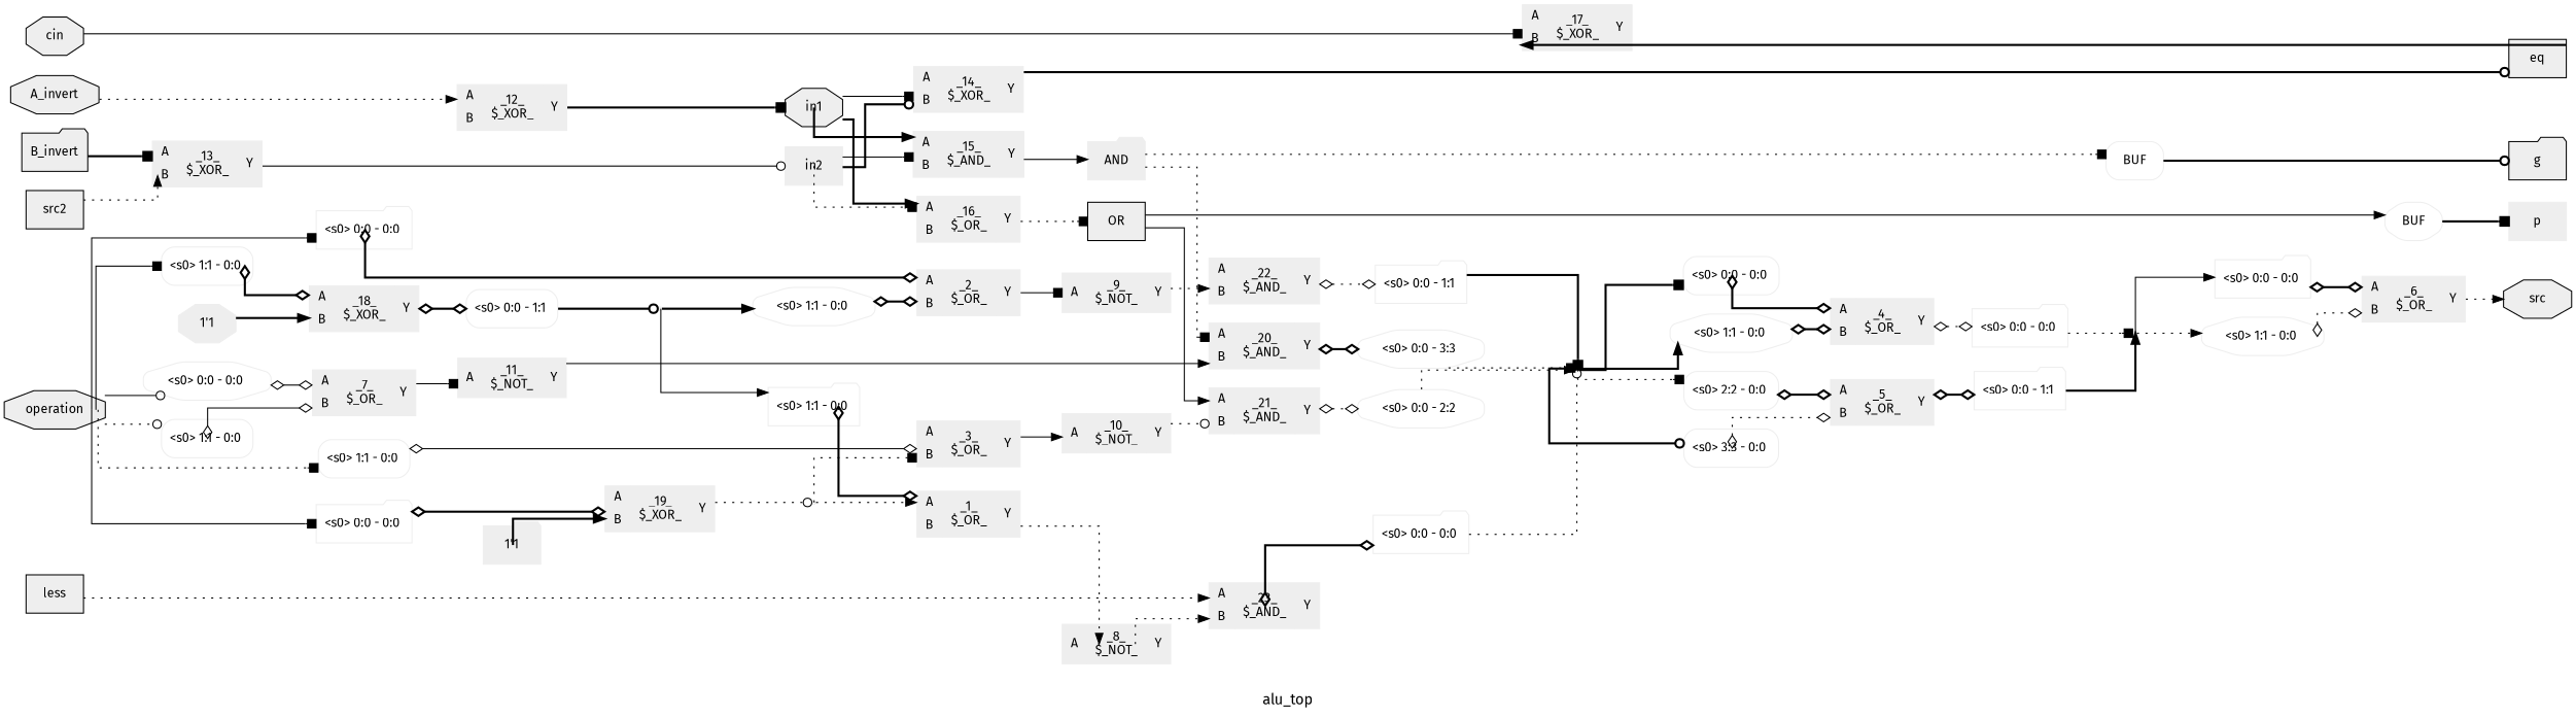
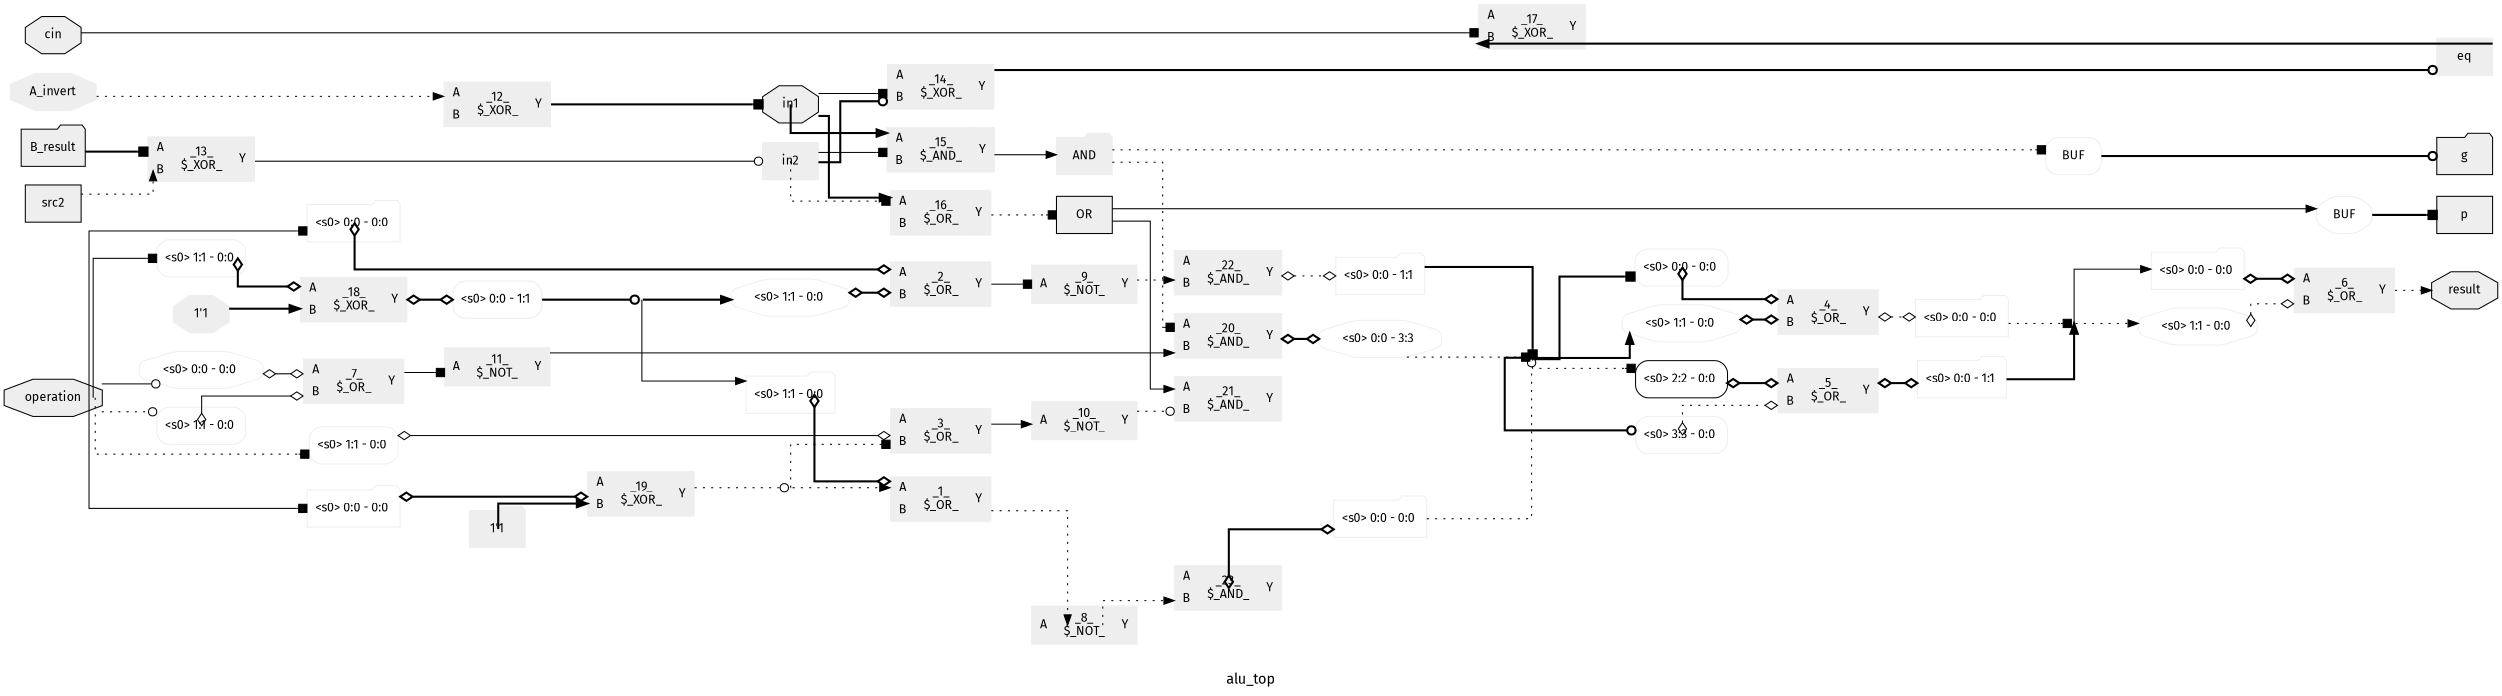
  digraph {
    fontname="Fira Sans"
    label=alu_top
    ordering=in
    rankdir=LR
    remincross=true
    spline=ortho
    splines=ortho
    node [color="#EEEEEE" fillcolor="#EEEEEE" fontname="Fira Sans" fontsize=12 shape=record style=filled]
    edge [arrowhead=normal color=black fontname="Fira Sans" headport=w style=bold tailport=e]
-   n15 [color=black fontcolor=black label=A_invert shape=octagon]
-   n16 [color=black fontcolor=black label=B_invert shape=folder]
+   n15 [fontcolor=black label=A_invert shape=octagon]
+   n16 [color=black fontcolor=black label=B_result shape=folder]
    n18 [color=black fontcolor=black label=cin shape=octagon]
-   n23 [color=black fontcolor=black label=less shape=box]
    n24 [color=black fontcolor=black label=operation shape=octagon]
    n28 [color=black fontcolor=black label=src2 shape=box]
-   n19 [color=black fontcolor=black label=eq shape=box]
+   n19 [fontcolor=black label=eq shape=box]
    n20 [color=black fontcolor=black label=g shape=folder]
-   n25 [fontcolor=black label=p shape=box]
-   n26 [color=black fontcolor=black label=src shape=octagon]
+   n25 [color=black fontcolor=black label=p shape=box]
+   n26 [color=black fontcolor=black label=result shape=octagon]
    c43 [label="{{<p29> A|<p30> B}|_12_\n$_XOR_|{<p31> Y}}"]
    c44 [label="{{<p29> A|<p30> B}|_13_\n$_XOR_|{<p31> Y}}"]
    c48 [label="{{<p29> A|<p30> B}|_17_\n$_XOR_|{<p31> Y}}"]
    c54 [label="{{<p29> A|<p30> B}|_23_\n$_AND_|{<p31> Y}}"]
    x1 [label="<s0> 0:0 - 0:0 " shape=folder style=rounded]
    x3 [label="<s0> 1:1 - 0:0 " shape=box style=rounded]
    x12 [label="<s0> 0:0 - 0:0 " shape=octagon style=rounded]
    x13 [label="<s0> 1:1 - 0:0 " shape=box style=rounded]
    x14 [label="<s0> 1:1 - 0:0 " shape=box style=rounded]
    x17 [label="<s0> 0:0 - 0:0 " shape=folder style=rounded]
    c53 [label="{{<p29> A|<p30> B}|_22_\n$_AND_|{<p31> Y}}"]
    x21 [label="<s0> 0:0 - 1:1 " shape=folder style=rounded]
    n14 [fontcolor=black label=AND shape=folder]
    c51 [label="{{<p29> A|<p30> B}|_20_\n$_AND_|{<p31> Y}}"]
    x23 [label=BUF shape=box style=rounded]
    x19 [label="<s0> 0:0 - 3:3 " shape=octagon style=rounded]
    n21 [color=black fontcolor=black label=in1 shape=octagon]
    n22 [fontcolor=black label=in2 shape=box]
    n17 [color=black fontcolor=black label=OR shape=box]
    c52 [label="{{<p29> A|<p30> B}|_21_\n$_AND_|{<p31> Y}}"]
    x24 [label=BUF shape=octagon style=rounded]
-   x20 [label="<s0> 0:0 - 2:2 " shape=octagon style=rounded]
    c45 [label="{{<p29> A|<p30> B}|_14_\n$_XOR_|{<p31> Y}}"]
    c46 [label="{{<p29> A|<p30> B}|_15_\n$_AND_|{<p31> Y}}"]
    c47 [label="{{<p29> A|<p30> B}|_16_\n$_OR_|{<p31> Y}}"]
    x22 [label="<s0> 0:0 - 0:0 " shape=folder style=rounded]
    c33 [label="{{<p29> A|<p30> B}|_2_\n$_OR_|{<p31> Y}}"]
    c34 [label="{{<p29> A|<p30> B}|_3_\n$_OR_|{<p31> Y}}"]
    c38 [label="{{<p29> A|<p30> B}|_7_\n$_OR_|{<p31> Y}}"]
    c49 [label="{{<p29> A|<p30> B}|_18_\n$_XOR_|{<p31> Y}}"]
    c50 [label="{{<p29> A|<p30> B}|_19_\n$_XOR_|{<p31> Y}}"]
    c32 [label="{{<p29> A|<p30> B}|_1_\n$_OR_|{<p31> Y}}"]
    c39 [label="{{<p29> A}|_8_\n$_NOT_|{<p31> Y}}"]
    x0 [label="<s0> 1:1 - 0:0 " shape=folder style=rounded]
    c40 [label="{{<p29> A}|_9_\n$_NOT_|{<p31> Y}}"]
    x2 [label="<s0> 1:1 - 0:0 " shape=octagon style=rounded]
    c41 [label="{{<p29> A}|_10_\n$_NOT_|{<p31> Y}}"]
    c35 [label="{{<p29> A|<p30> B}|_4_\n$_OR_|{<p31> Y}}"]
    x6 [label="<s0> 0:0 - 0:0 " shape=folder style=rounded]
    n1 [shape=point]
    x4 [label="<s0> 0:0 - 0:0 " shape=box style=rounded]
    x5 [label="<s0> 1:1 - 0:0 " shape=octagon style=rounded]
    x10 [label="<s0> 0:0 - 0:0 " shape=folder style=rounded]
    x11 [label="<s0> 1:1 - 0:0 " shape=octagon style=rounded]
    c36 [label="{{<p29> A|<p30> B}|_5_\n$_OR_|{<p31> Y}}"]
    x9 [label="<s0> 0:0 - 1:1 " shape=folder style=rounded]
-   x7 [label="<s0> 2:2 - 0:0 " shape=box style=rounded]
+   x7 [color=black label="<s0> 2:2 - 0:0 " shape=box style=rounded]
    x8 [label="<s0> 3:3 - 0:0 " shape=box style=rounded]
    c37 [label="{{<p29> A|<p30> B}|_6_\n$_OR_|{<p31> Y}}"]
    c42 [label="{{<p29> A}|_11_\n$_NOT_|{<p31> Y}}"]
    v15 [label="1'1" shape=octagon]
    x16 [label="<s0> 0:0 - 1:1 " shape=box style=rounded]
    n2 [shape=point]
    v18 [label="1'1" shape=folder]
    n4 [shape=point]
    n8 [shape=point]
    subgraph sub_1 {
      rank=source
      n15
      n16
      n18
-     n23
      n24
      n28
    }
    subgraph sub_2 {
      rank=sink
      n19
      n20
      n25
      n26
    }
    n15 -> c43 [headport="p29:w" style=dotted]
    n16 -> c44 [arrowhead=box headport="p29:w"]
    n18 -> c48 [arrowhead=box headport="p30:w" style=solid]
-   n23 -> c54 [headport="p29:w" style=dotted]
    n24 -> x1 [arrowhead=box headport="s0:w" style=solid]
    n24 -> x3 [arrowhead=box headport="s0:w" style=dotted]
    n24 -> x12 [arrowhead=odot headport="s0:w" style=solid]
    n24 -> x13 [arrowhead=odot headport="s0:w" style=dotted]
    n24 -> x14 [arrowhead=box headport="s0:w" style=solid]
    n24 -> x17 [arrowhead=box headport="s0:w" style=solid]
    n28 -> c44 [headport="p30:w" style=dotted]
    n19 -> c48 [headport="p29:w"]
    c43 -> n21 [arrowhead=box tailport="p31:e"]
    c44 -> n22 [arrowhead=odot style=solid tailport="p31:e"]
    c54 -> x22 [arrowhead=odiamond arrowtail=odiamond dir=both tailport="p31:e"]
    x1 -> c33 [arrowhead=odiamond arrowtail=odiamond dir=both headport="p29:w"]
    x3 -> c34 [arrowhead=odiamond arrowtail=odiamond dir=both headport="p30:w" style=solid]
    x12 -> c38 [arrowhead=odiamond arrowtail=odiamond dir=both headport="p29:w" style=solid]
    x13 -> c38 [arrowhead=odiamond arrowtail=odiamond dir=both headport="p30:w" style=solid]
    x14 -> c49 [arrowhead=odiamond arrowtail=odiamond dir=both headport="p29:w"]
    x17 -> c50 [arrowhead=odiamond arrowtail=odiamond dir=both headport="p29:w"]
    c53 -> x21 [arrowhead=odiamond arrowtail=odiamond dir=both style=dotted tailport="p31:e"]
    x21 -> n8 [arrowhead=box tailport="s0:e"]
    n14 -> c51 [arrowhead=box headport="p29:w" style=dotted]
    n14 -> x23 [arrowhead=box headport="w:w" style=dotted]
    c51 -> x19 [arrowhead=odiamond arrowtail=odiamond dir=both tailport="p31:e"]
    x23 -> n20 [arrowhead=odot tailport="e:e"]
    x19 -> n8 [arrowhead=box style=dotted tailport="s0:e"]
    n21 -> c45 [arrowhead=box headport="p29:w" style=solid]
    n21 -> c46 [headport="p29:w"]
    n21 -> c47 [headport="p29:w"]
    n22 -> c45 [arrowhead=odot headport="p30:w"]
    n22 -> c46 [arrowhead=box headport="p30:w" style=solid]
    n22 -> c47 [arrowhead=box headport="p30:w" style=dotted]
    n17 -> c52 [headport="p29:w" style=solid]
    n17 -> x24 [headport="w:w" style=solid]
-   c52 -> x20 [arrowhead=odiamond arrowtail=odiamond dir=both style=dotted tailport="p31:e"]
    x24 -> n25 [arrowhead=box tailport="e:e"]
-   x20 -> n8 [style=dotted tailport="s0:e"]
    c45 -> n19 [arrowhead=odot tailport="p31:e"]
    c46 -> n14 [style=solid tailport="p31:e"]
    c47 -> n17 [arrowhead=box style=dotted tailport="p31:e"]
    x22 -> n8 [arrowhead=odot style=dotted tailport="s0:e"]
    c33 -> c40 [arrowhead=box headport="p29:w" style=solid tailport="p31:e"]
    c34 -> c41 [headport="p29:w" style=solid tailport="p31:e"]
    c38 -> c42 [arrowhead=box headport="p29:w" style=solid tailport="p31:e"]
    c49 -> x16 [arrowhead=odiamond arrowtail=odiamond dir=both tailport="p31:e"]
    c50 -> n4 [arrowhead=odot style=dotted tailport="p31:e"]
    c32 -> c39 [headport="p29:w" style=dotted tailport="p31:e"]
    c39 -> c54 [headport="p30:w" style=dotted tailport="p31:e"]
    x0 -> c32 [arrowhead=odiamond arrowtail=odiamond dir=both headport="p30:w"]
    c40 -> c53 [headport="p30:w" style=dotted tailport="p31:e"]
    x2 -> c33 [arrowhead=odiamond arrowtail=odiamond dir=both headport="p30:w"]
    c41 -> c52 [arrowhead=odot headport="p30:w" style=dotted tailport="p31:e"]
    c35 -> x6 [arrowhead=odiamond arrowtail=odiamond dir=both style=dotted tailport="p31:e"]
    x6 -> n1 [arrowhead=box style=dotted tailport="s0:e"]
    n1 -> x10 [headport="s0:w" style=solid]
    n1 -> x11 [headport="s0:w" style=dotted]
    x4 -> c35 [arrowhead=odiamond arrowtail=odiamond dir=both headport="p29:w"]
    x5 -> c35 [arrowhead=odiamond arrowtail=odiamond dir=both headport="p30:w"]
    x10 -> c37 [arrowhead=odiamond arrowtail=odiamond dir=both headport="p29:w"]
    x11 -> c37 [arrowhead=odiamond arrowtail=odiamond dir=both headport="p30:w" style=dotted]
    c36 -> x9 [arrowhead=odiamond arrowtail=odiamond dir=both tailport="p31:e"]
    x9 -> n1 [tailport="s0:e"]
    x7 -> c36 [arrowhead=odiamond arrowtail=odiamond dir=both headport="p29:w"]
    x8 -> c36 [arrowhead=odiamond arrowtail=odiamond dir=both headport="p30:w" style=dotted]
    c37 -> n26 [style=dotted tailport="p31:e"]
    c42 -> c51 [headport="p30:w" style=solid tailport="p31:e"]
    v15 -> c49 [headport="p30:w"]
    x16 -> n2 [arrowhead=odot tailport="s0:e"]
    n2 -> x0 [headport="s0:w" style=solid]
    n2 -> x2 [headport="s0:w"]
    v18 -> c50 [headport="p30:w"]
    n4 -> c34 [arrowhead=box headport="p29:w" style=dotted]
    n4 -> c32 [headport="p29:w" style=dotted]
    n8 -> x4 [arrowhead=box headport="s0:w"]
    n8 -> x5 [headport="s0:w"]
    n8 -> x7 [arrowhead=box headport="s0:w" style=dotted]
    n8 -> x8 [arrowhead=odot headport="s0:w"]
  }
